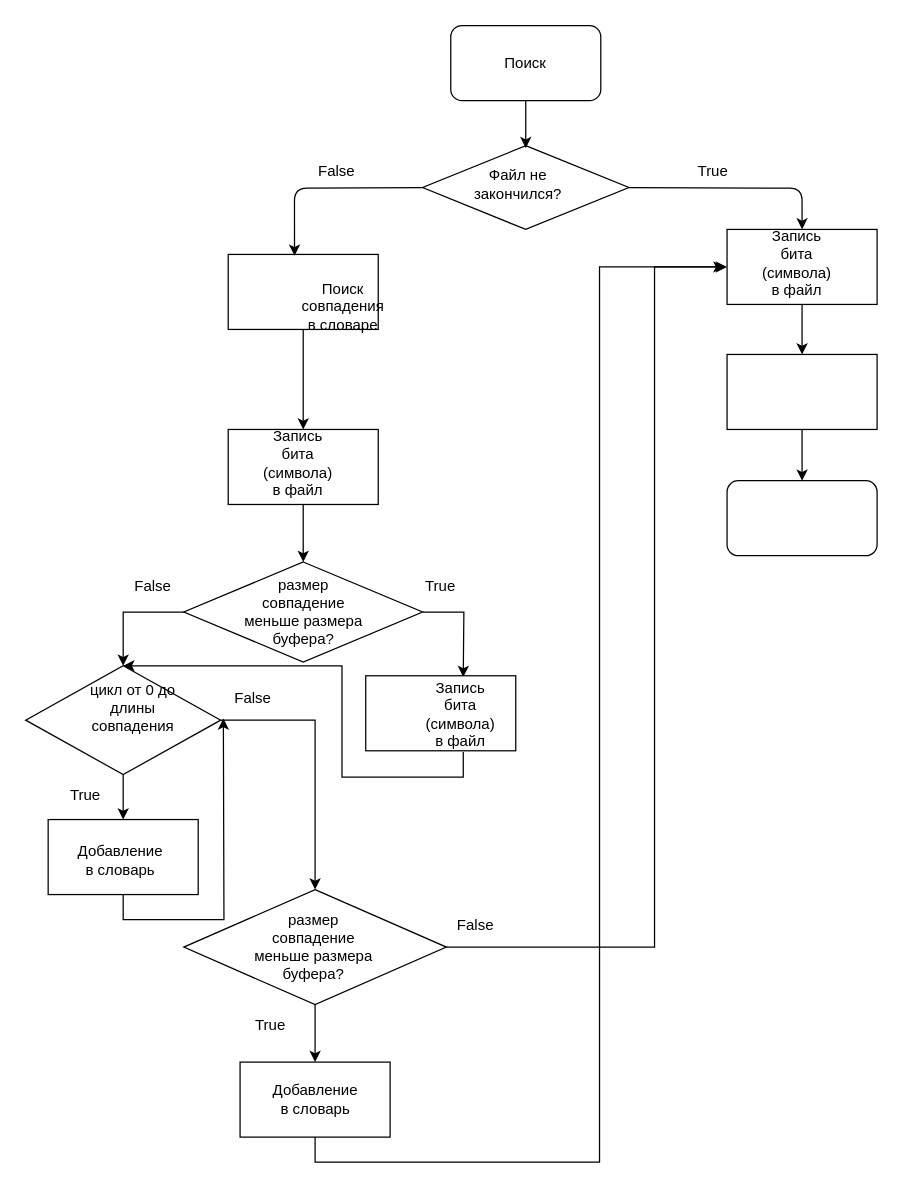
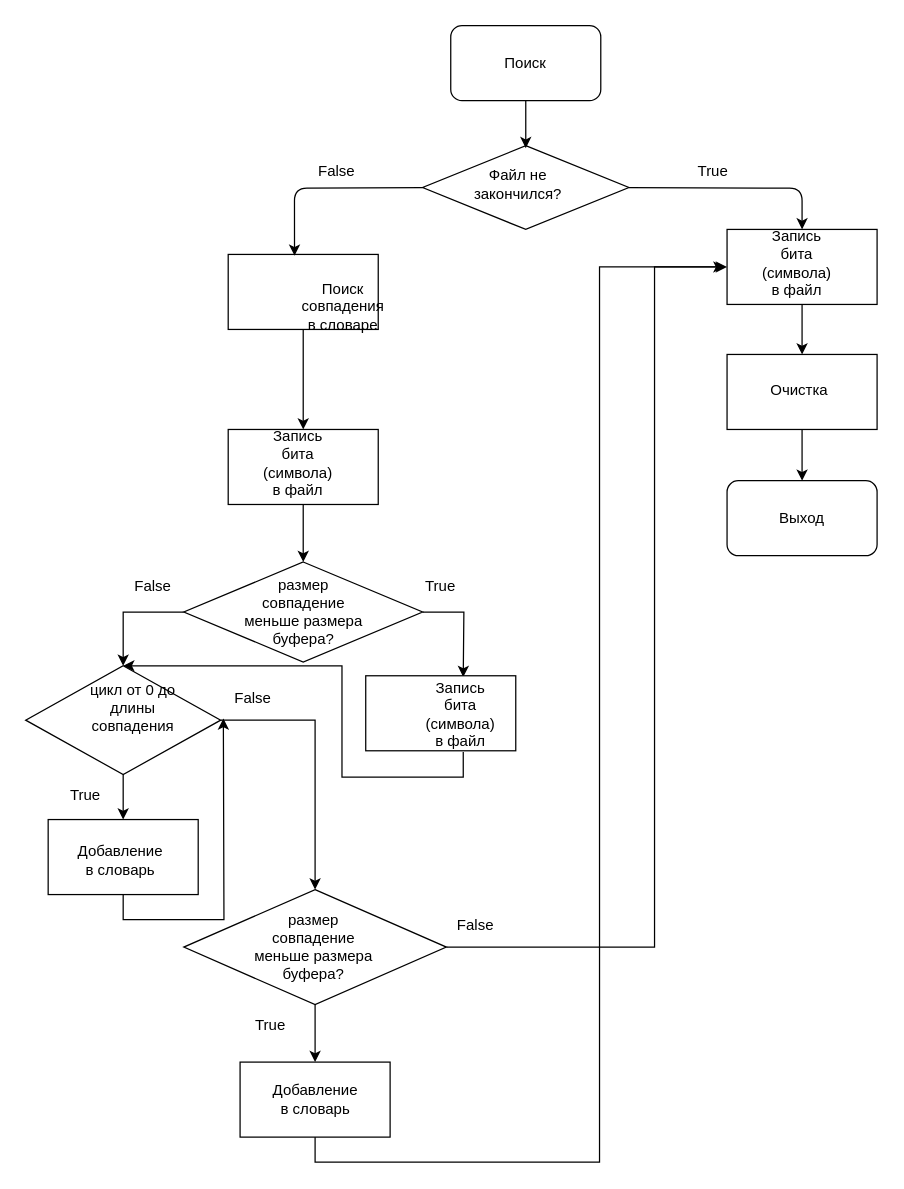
  <mxCell id="0" />
  <mxCell id="1" parent="0" />
  <mxCell id="2" style="edgeStyle=orthogonalEdgeStyle;rounded=0;orthogonalLoop=1;jettySize=auto;html=1;exitX=0.5;exitY=1;exitDx=0;exitDy=0;entryX=0.5;entryY=0;entryDx=0;entryDy=0;" edge="1" parent="1" source="4" target="48"><mxGeometry relative="1" as="geometry" /></mxCell>
  <mxCell id="3" style="edgeStyle=orthogonalEdgeStyle;rounded=0;orthogonalLoop=1;jettySize=auto;html=1;exitX=1;exitY=0.5;exitDx=0;exitDy=0;entryX=0;entryY=0.5;entryDx=0;entryDy=0;" edge="1" parent="1" source="4" target="13"><mxGeometry relative="1" as="geometry"><Array as="points"><mxPoint x="523" y="757" /><mxPoint x="523" y="213" /></Array></mxGeometry></mxCell>
  <mxCell id="4" value="" style="rhombus;whiteSpace=wrap;html=1;" vertex="1" parent="1"><mxGeometry x="146.5" y="711" width="210" height="92" as="geometry" /></mxCell>
  <mxCell id="5" value="" style="rounded=1;whiteSpace=wrap;html=1;" vertex="1" parent="1"><mxGeometry x="360" y="20" width="120" height="60" as="geometry" /></mxCell>
  <mxCell id="6" value="Поиск" style="text;html=1;strokeColor=none;fillColor=none;align=center;verticalAlign=middle;whiteSpace=wrap;rounded=0;" vertex="1" parent="1"><mxGeometry x="400" y="40" width="40" height="20" as="geometry" /></mxCell>
  <mxCell id="7" value="" style="rhombus;whiteSpace=wrap;html=1;" vertex="1" parent="1"><mxGeometry x="337.5" y="116" width="165" height="67" as="geometry" /></mxCell>
  <mxCell id="8" value="Файл не закончился?" style="text;html=1;strokeColor=none;fillColor=none;align=center;verticalAlign=middle;whiteSpace=wrap;rounded=0;" vertex="1" parent="1"><mxGeometry x="394" y="137" width="40" height="20" as="geometry" /></mxCell>
  <mxCell id="9" value="" style="edgeStyle=orthogonalEdgeStyle;rounded=0;orthogonalLoop=1;jettySize=auto;html=1;" edge="1" parent="1" source="10" target="11"><mxGeometry relative="1" as="geometry" /></mxCell>
  <mxCell id="10" value="" style="rounded=0;whiteSpace=wrap;html=1;" vertex="1" parent="1"><mxGeometry x="182" y="203" width="120" height="60" as="geometry" /></mxCell>
  <mxCell id="11" value="" style="rounded=0;whiteSpace=wrap;html=1;" vertex="1" parent="1"><mxGeometry x="182" y="343" width="120" height="60" as="geometry" /></mxCell>
  <mxCell id="12" value="" style="edgeStyle=orthogonalEdgeStyle;rounded=0;orthogonalLoop=1;jettySize=auto;html=1;" edge="1" parent="1" source="13" target="14"><mxGeometry relative="1" as="geometry" /></mxCell>
  <mxCell id="13" value="" style="rounded=0;whiteSpace=wrap;html=1;" vertex="1" parent="1"><mxGeometry x="581" y="183" width="120" height="60" as="geometry" /></mxCell>
  <mxCell id="14" value="" style="rounded=0;whiteSpace=wrap;html=1;" vertex="1" parent="1"><mxGeometry x="581" y="283" width="120" height="60" as="geometry" /></mxCell>
  <mxCell id="15" value="" style="endArrow=classic;html=1;exitX=0;exitY=0.5;exitDx=0;exitDy=0;entryX=0.442;entryY=0.017;entryDx=0;entryDy=0;entryPerimeter=0;" edge="1" parent="1" source="7" target="10"><mxGeometry width="50" height="50" relative="1" as="geometry"><mxPoint x="393" y="400" as="sourcePoint" /><mxPoint x="443" y="350" as="targetPoint" /><Array as="points"><mxPoint x="235" y="150" /></Array></mxGeometry></mxCell>
  <mxCell id="16" value="" style="endArrow=classic;html=1;entryX=0.5;entryY=0;entryDx=0;entryDy=0;exitX=1;exitY=0.5;exitDx=0;exitDy=0;" edge="1" parent="1" source="7" target="13"><mxGeometry width="50" height="50" relative="1" as="geometry"><mxPoint x="393" y="400" as="sourcePoint" /><mxPoint x="443" y="350" as="targetPoint" /><Array as="points"><mxPoint x="641" y="150" /></Array></mxGeometry></mxCell>
  <mxCell id="17" value="False" style="text;html=1;strokeColor=none;fillColor=none;align=center;verticalAlign=middle;whiteSpace=wrap;rounded=0;" vertex="1" parent="1"><mxGeometry x="249" y="127" width="40" height="20" as="geometry" /></mxCell>
  <mxCell id="18" value="True" style="text;html=1;strokeColor=none;fillColor=none;align=center;verticalAlign=middle;whiteSpace=wrap;rounded=0;" vertex="1" parent="1"><mxGeometry x="550" y="127" width="40" height="20" as="geometry" /></mxCell>
  <mxCell id="19" value="Запись бита (символа) в файл" style="text;html=1;strokeColor=none;fillColor=none;align=center;verticalAlign=middle;whiteSpace=wrap;rounded=0;" vertex="1" parent="1"><mxGeometry x="617" y="200" width="40" height="20" as="geometry" /></mxCell>
  <mxCell id="20" value="Поиск совпадения в словаре" style="text;html=1;strokeColor=none;fillColor=none;align=center;verticalAlign=middle;whiteSpace=wrap;rounded=0;" vertex="1" parent="1"><mxGeometry x="254" y="235" width="40" height="20" as="geometry" /></mxCell>
  <mxCell id="21" value="Запись бита (символа) в файл" style="text;html=1;strokeColor=none;fillColor=none;align=center;verticalAlign=middle;whiteSpace=wrap;rounded=0;" vertex="1" parent="1"><mxGeometry x="218" y="360" width="40" height="20" as="geometry" /></mxCell>
  <mxCell id="22" value="" style="endArrow=classic;html=1;exitX=0.5;exitY=1;exitDx=0;exitDy=0;" edge="1" parent="1" source="5"><mxGeometry width="50" height="50" relative="1" as="geometry"><mxPoint x="393" y="400" as="sourcePoint" /><mxPoint x="420" y="118" as="targetPoint" /></mxGeometry></mxCell>
  <mxCell id="23" value="" style="edgeStyle=orthogonalEdgeStyle;rounded=0;orthogonalLoop=1;jettySize=auto;html=1;entryX=0.5;entryY=0;entryDx=0;entryDy=0;exitX=0;exitY=0.5;exitDx=0;exitDy=0;" edge="1" parent="1" source="25" target="39"><mxGeometry relative="1" as="geometry"><mxPoint x="98" y="536" as="targetPoint" /></mxGeometry></mxCell>
  <mxCell id="24" style="edgeStyle=orthogonalEdgeStyle;rounded=0;orthogonalLoop=1;jettySize=auto;html=1;exitX=1;exitY=0.5;exitDx=0;exitDy=0;entryX=0.5;entryY=0;entryDx=0;entryDy=0;" edge="1" parent="1" source="25"><mxGeometry relative="1" as="geometry"><mxPoint x="370" y="541" as="targetPoint" /></mxGeometry></mxCell>
  <mxCell id="25" value="" style="rhombus;whiteSpace=wrap;html=1;" vertex="1" parent="1"><mxGeometry x="146.5" y="449" width="191" height="80" as="geometry" /></mxCell>
  <mxCell id="26" value="" style="endArrow=classic;html=1;exitX=0.5;exitY=1;exitDx=0;exitDy=0;" edge="1" parent="1" source="11" target="25"><mxGeometry width="50" height="50" relative="1" as="geometry"><mxPoint x="262" y="649" as="sourcePoint" /><mxPoint x="312" y="599" as="targetPoint" /></mxGeometry></mxCell>
  <mxCell id="27" value="размер совпадение меньше размера буфера?" style="text;html=1;strokeColor=none;fillColor=none;align=center;verticalAlign=middle;whiteSpace=wrap;rounded=0;" vertex="1" parent="1"><mxGeometry x="190.5" y="479" width="103" height="20" as="geometry" /></mxCell>
  <mxCell id="28" style="edgeStyle=orthogonalEdgeStyle;rounded=0;orthogonalLoop=1;jettySize=auto;html=1;exitX=0.5;exitY=1;exitDx=0;exitDy=0;entryX=0.5;entryY=0;entryDx=0;entryDy=0;" edge="1" parent="1" target="39"><mxGeometry relative="1" as="geometry"><mxPoint x="370" y="601" as="sourcePoint" /><Array as="points"><mxPoint x="370" y="621" /><mxPoint x="273" y="621" /><mxPoint x="273" y="532" /></Array></mxGeometry></mxCell>
  <mxCell id="29" value="" style="rounded=0;whiteSpace=wrap;html=1;" vertex="1" parent="1"><mxGeometry x="292" y="540" width="120" height="60" as="geometry" /></mxCell>
  <mxCell id="30" value="False" style="text;html=1;strokeColor=none;fillColor=none;align=center;verticalAlign=middle;whiteSpace=wrap;rounded=0;" vertex="1" parent="1"><mxGeometry x="102" y="459" width="40" height="20" as="geometry" /></mxCell>
  <mxCell id="31" value="True" style="text;html=1;strokeColor=none;fillColor=none;align=center;verticalAlign=middle;whiteSpace=wrap;rounded=0;" vertex="1" parent="1"><mxGeometry x="48" y="626" width="40" height="20" as="geometry" /></mxCell>
  <mxCell id="32" value="Запись бита (символа) в файл" style="text;html=1;strokeColor=none;fillColor=none;align=center;verticalAlign=middle;whiteSpace=wrap;rounded=0;" vertex="1" parent="1"><mxGeometry x="348" y="561" width="40" height="20" as="geometry" /></mxCell>
+ <mxCell id="33" value="Очистка" style="text;html=1;strokeColor=none;fillColor=none;align=center;verticalAlign=middle;whiteSpace=wrap;rounded=0;" vertex="1" parent="1"><mxGeometry x="619" y="302" width="40" height="20" as="geometry" /></mxCell>
  <mxCell id="34" value="" style="rounded=1;whiteSpace=wrap;html=1;" vertex="1" parent="1"><mxGeometry x="581" y="384" width="120" height="60" as="geometry" /></mxCell>
+ <mxCell id="35" value="Выход" style="text;html=1;strokeColor=none;fillColor=none;align=center;verticalAlign=middle;whiteSpace=wrap;rounded=0;" vertex="1" parent="1"><mxGeometry x="621" y="404" width="40" height="20" as="geometry" /></mxCell>
  <mxCell id="36" value="" style="endArrow=classic;html=1;exitX=0.5;exitY=1;exitDx=0;exitDy=0;entryX=0.5;entryY=0;entryDx=0;entryDy=0;" edge="1" parent="1" source="14" target="34"><mxGeometry width="50" height="50" relative="1" as="geometry"><mxPoint x="570" y="535" as="sourcePoint" /><mxPoint x="620" y="485" as="targetPoint" /></mxGeometry></mxCell>
  <mxCell id="37" value="" style="edgeStyle=orthogonalEdgeStyle;rounded=0;orthogonalLoop=1;jettySize=auto;html=1;entryX=0.5;entryY=0;entryDx=0;entryDy=0;" edge="1" parent="1" source="39" target="42"><mxGeometry relative="1" as="geometry"><mxPoint x="98" y="699" as="targetPoint" /></mxGeometry></mxCell>
  <mxCell id="38" style="edgeStyle=orthogonalEdgeStyle;rounded=0;orthogonalLoop=1;jettySize=auto;html=1;exitX=1;exitY=0.5;exitDx=0;exitDy=0;entryX=0.5;entryY=0;entryDx=0;entryDy=0;" edge="1" parent="1" source="39" target="4"><mxGeometry relative="1" as="geometry"><mxPoint x="236" y="741" as="targetPoint" /></mxGeometry></mxCell>
  <mxCell id="39" value="" style="rhombus;whiteSpace=wrap;html=1;" vertex="1" parent="1"><mxGeometry x="20" y="532" width="156" height="87" as="geometry" /></mxCell>
  <mxCell id="40" value="цикл от 0 до длины совпадения" style="text;html=1;strokeColor=none;fillColor=none;align=center;verticalAlign=middle;whiteSpace=wrap;rounded=0;" vertex="1" parent="1"><mxGeometry x="58" y="547" width="96" height="38" as="geometry" /></mxCell>
  <mxCell id="41" style="edgeStyle=orthogonalEdgeStyle;rounded=0;orthogonalLoop=1;jettySize=auto;html=1;exitX=0.5;exitY=1;exitDx=0;exitDy=0;" edge="1" parent="1" source="42"><mxGeometry relative="1" as="geometry"><mxPoint x="178.118" y="574.176" as="targetPoint" /></mxGeometry></mxCell>
  <mxCell id="42" value="" style="rounded=0;whiteSpace=wrap;html=1;" vertex="1" parent="1"><mxGeometry x="38" y="655" width="120" height="60" as="geometry" /></mxCell>
  <mxCell id="43" value="Добавление в словарь" style="text;html=1;strokeColor=none;fillColor=none;align=center;verticalAlign=middle;whiteSpace=wrap;rounded=0;" vertex="1" parent="1"><mxGeometry x="76" y="678" width="40" height="20" as="geometry" /></mxCell>
  <mxCell id="44" value="True" style="text;html=1;strokeColor=none;fillColor=none;align=center;verticalAlign=middle;whiteSpace=wrap;rounded=0;" vertex="1" parent="1"><mxGeometry x="332" y="459" width="40" height="20" as="geometry" /></mxCell>
  <mxCell id="45" value="False" style="text;html=1;strokeColor=none;fillColor=none;align=center;verticalAlign=middle;whiteSpace=wrap;rounded=0;" vertex="1" parent="1"><mxGeometry x="182" y="548" width="40" height="20" as="geometry" /></mxCell>
  <mxCell id="46" value="размер совпадение меньше размера буфера?" style="text;html=1;strokeColor=none;fillColor=none;align=center;verticalAlign=middle;whiteSpace=wrap;rounded=0;" vertex="1" parent="1"><mxGeometry x="199" y="747" width="103" height="20" as="geometry" /></mxCell>
  <mxCell id="47" style="edgeStyle=orthogonalEdgeStyle;rounded=0;orthogonalLoop=1;jettySize=auto;html=1;exitX=0.5;exitY=1;exitDx=0;exitDy=0;" edge="1" parent="1" source="48"><mxGeometry relative="1" as="geometry"><mxPoint x="579" y="213" as="targetPoint" /><Array as="points"><mxPoint x="251" y="929" /><mxPoint x="479" y="929" /><mxPoint x="479" y="213" /></Array></mxGeometry></mxCell>
  <mxCell id="48" value="" style="rounded=0;whiteSpace=wrap;html=1;" vertex="1" parent="1"><mxGeometry x="191.5" y="849" width="120" height="60" as="geometry" /></mxCell>
  <mxCell id="49" value="Добавление в словарь" style="text;html=1;strokeColor=none;fillColor=none;align=center;verticalAlign=middle;whiteSpace=wrap;rounded=0;" vertex="1" parent="1"><mxGeometry x="231.5" y="869" width="40" height="20" as="geometry" /></mxCell>
  <mxCell id="50" value="True" style="text;html=1;strokeColor=none;fillColor=none;align=center;verticalAlign=middle;whiteSpace=wrap;rounded=0;" vertex="1" parent="1"><mxGeometry x="196" y="810" width="40" height="20" as="geometry" /></mxCell>
  <mxCell id="51" value="False" style="text;html=1;strokeColor=none;fillColor=none;align=center;verticalAlign=middle;whiteSpace=wrap;rounded=0;" vertex="1" parent="1"><mxGeometry x="360" y="730" width="40" height="20" as="geometry" /></mxCell>
